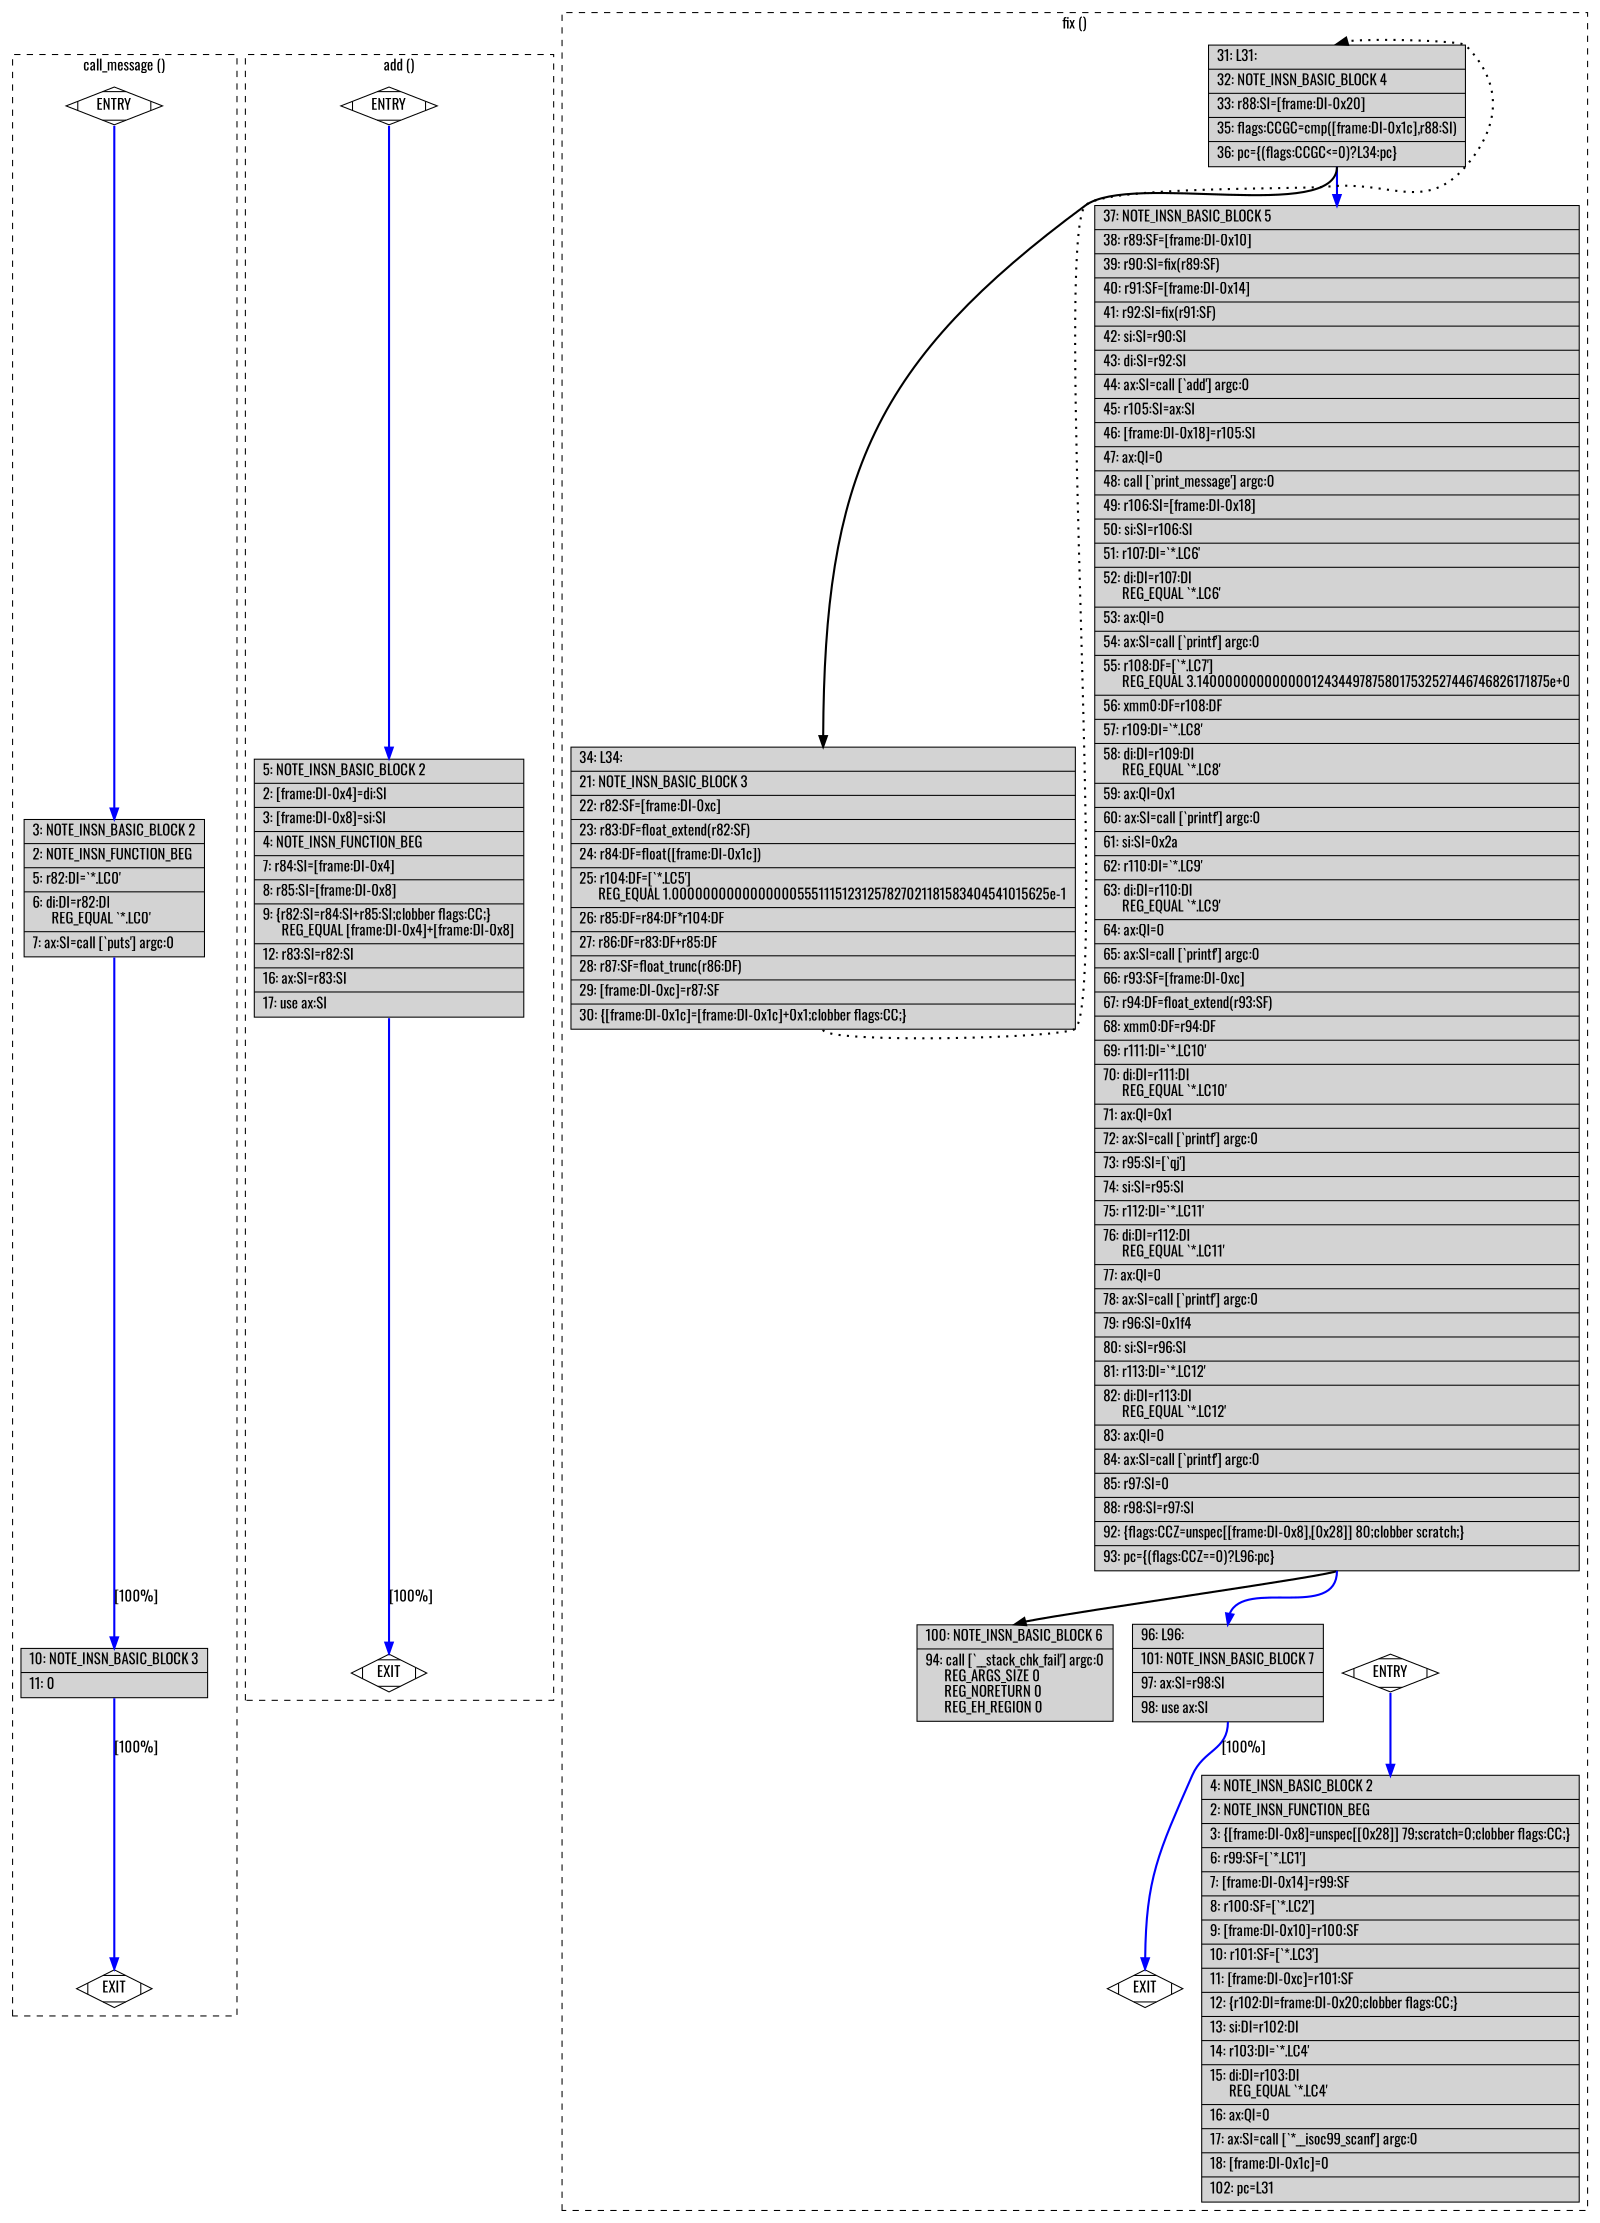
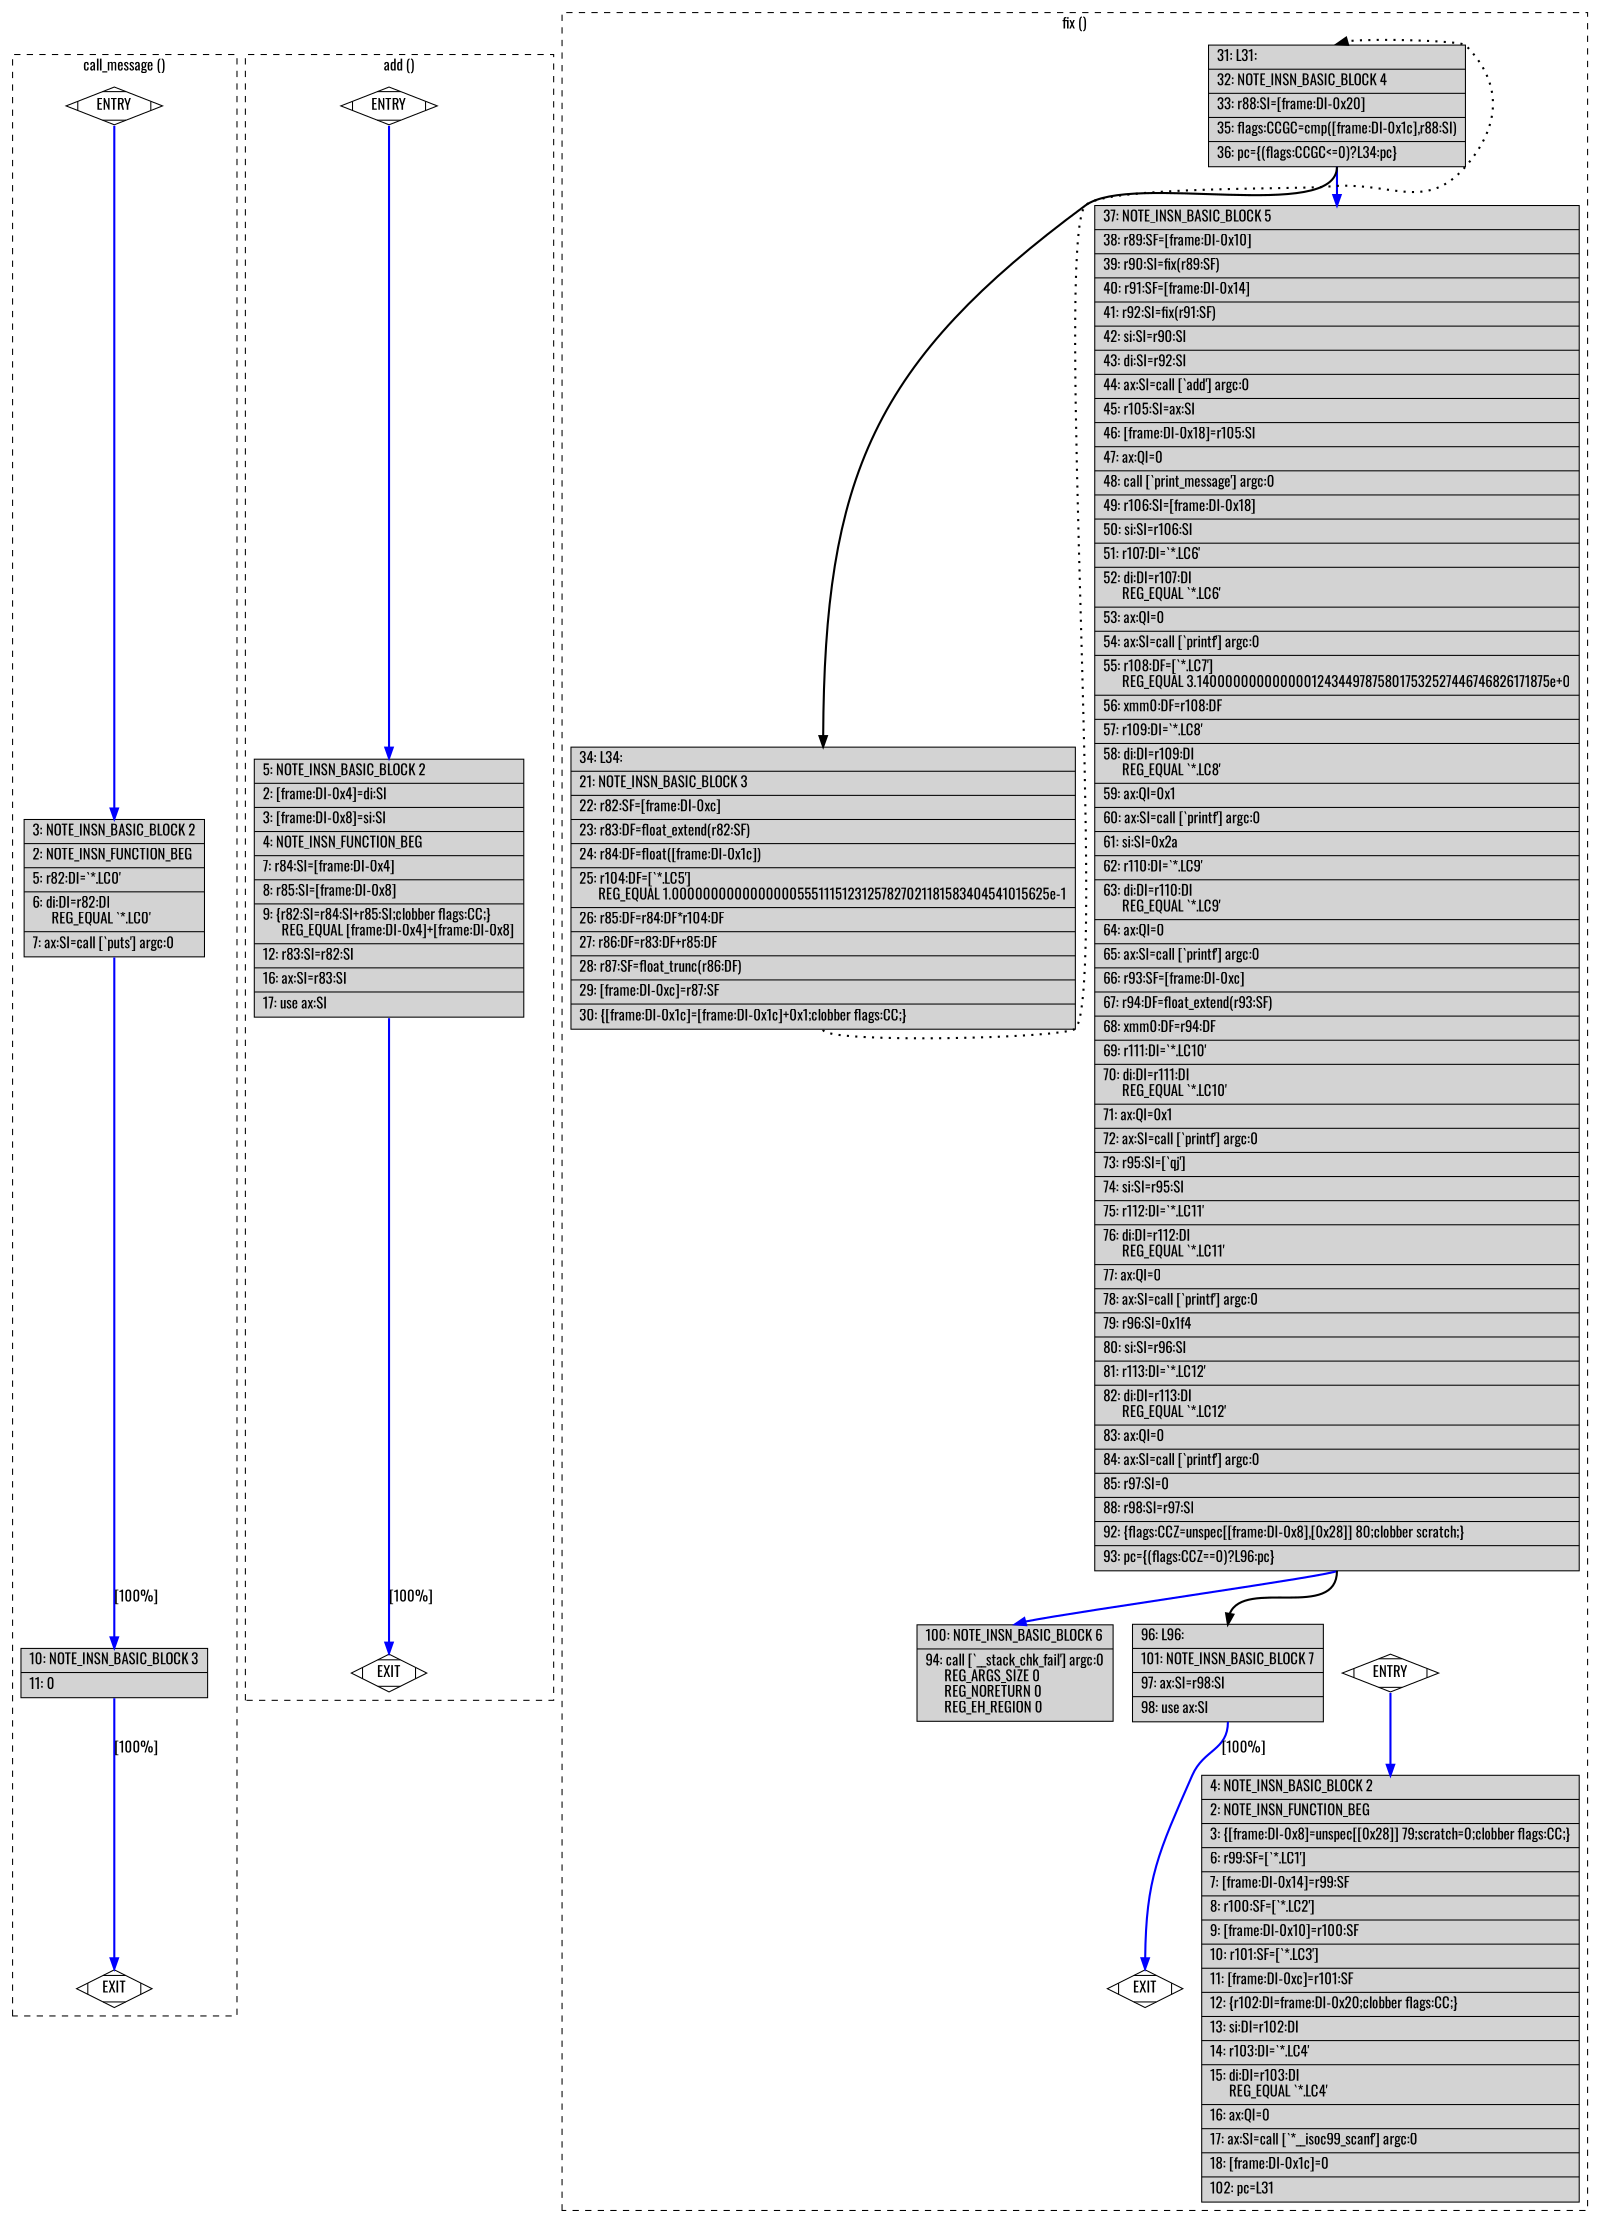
  digraph {
    fontname=Oswald
    node [fillcolor=lightgrey fontname=Oswald shape=record style=filled]
    edge [color=blue constraint=true fontname=Oswald headport=n style="solid,bold" tailport=s weight=100]
    n1 [fillcolor=white label=ENTRY shape=Mdiamond]
    n2 [label="{\ \ \ \ 3:\ NOTE_INSN_BASIC_BLOCK\ 2\l|\ \ \ \ 2:\ NOTE_INSN_FUNCTION_BEG\l|\ \ \ \ 5:\ r82:DI=`*.LC0'\l|\ \ \ \ 6:\ di:DI=r82:DI\l\ \ \ \ \ \ REG_EQUAL\ `*.LC0'\l|\ \ \ \ 7:\ ax:SI=call\ [`puts']\ argc:0\l}"]
    n3 [fillcolor=white label=EXIT shape=Mdiamond]
    n4 [label="{\ \ \ 10:\ NOTE_INSN_BASIC_BLOCK\ 3\l|\ \ \ 11:\ 0\l}"]
    n5 [fillcolor=white label=ENTRY shape=Mdiamond]
    n6 [label="{\ \ \ \ 5:\ NOTE_INSN_BASIC_BLOCK\ 2\l|\ \ \ \ 2:\ [frame:DI-0x4]=di:SI\l|\ \ \ \ 3:\ [frame:DI-0x8]=si:SI\l|\ \ \ \ 4:\ NOTE_INSN_FUNCTION_BEG\l|\ \ \ \ 7:\ r84:SI=[frame:DI-0x4]\l|\ \ \ \ 8:\ r85:SI=[frame:DI-0x8]\l|\ \ \ \ 9:\ \{r82:SI=r84:SI+r85:SI;clobber\ flags:CC;\}\l\ \ \ \ \ \ REG_EQUAL\ [frame:DI-0x4]+[frame:DI-0x8]\l|\ \ \ 12:\ r83:SI=r82:SI\l|\ \ \ 16:\ ax:SI=r83:SI\l|\ \ \ 17:\ use\ ax:SI\l}"]
    n7 [fillcolor=white label=EXIT shape=Mdiamond]
    n8 [fillcolor=white label=ENTRY shape=Mdiamond]
    n9 [label="{\ \ \ \ 4:\ NOTE_INSN_BASIC_BLOCK\ 2\l|\ \ \ \ 2:\ NOTE_INSN_FUNCTION_BEG\l|\ \ \ \ 3:\ \{[frame:DI-0x8]=unspec[[0x28]]\ 79;scratch=0;clobber\ flags:CC;\}\l|\ \ \ \ 6:\ r99:SF=[`*.LC1']\l|\ \ \ \ 7:\ [frame:DI-0x14]=r99:SF\l|\ \ \ \ 8:\ r100:SF=[`*.LC2']\l|\ \ \ \ 9:\ [frame:DI-0x10]=r100:SF\l|\ \ \ 10:\ r101:SF=[`*.LC3']\l|\ \ \ 11:\ [frame:DI-0xc]=r101:SF\l|\ \ \ 12:\ \{r102:DI=frame:DI-0x20;clobber\ flags:CC;\}\l|\ \ \ 13:\ si:DI=r102:DI\l|\ \ \ 14:\ r103:DI=`*.LC4'\l|\ \ \ 15:\ di:DI=r103:DI\l\ \ \ \ \ \ REG_EQUAL\ `*.LC4'\l|\ \ \ 16:\ ax:QI=0\l|\ \ \ 17:\ ax:SI=call\ [`*__isoc99_scanf']\ argc:0\l|\ \ \ 18:\ [frame:DI-0x1c]=0\l|\ \ 102:\ pc=L31\l}"]
    n10 [fillcolor=white label=EXIT shape=Mdiamond]
    n11 [label="{\ \ \ 31:\ L31:\l|\ \ \ 32:\ NOTE_INSN_BASIC_BLOCK\ 4\l|\ \ \ 33:\ r88:SI=[frame:DI-0x20]\l|\ \ \ 35:\ flags:CCGC=cmp([frame:DI-0x1c],r88:SI)\l|\ \ \ 36:\ pc=\{(flags:CCGC\<=0)?L34:pc\}\l}"]
    n12 [label="{\ \ \ 37:\ NOTE_INSN_BASIC_BLOCK\ 5\l|\ \ \ 38:\ r89:SF=[frame:DI-0x10]\l|\ \ \ 39:\ r90:SI=fix(r89:SF)\l|\ \ \ 40:\ r91:SF=[frame:DI-0x14]\l|\ \ \ 41:\ r92:SI=fix(r91:SF)\l|\ \ \ 42:\ si:SI=r90:SI\l|\ \ \ 43:\ di:SI=r92:SI\l|\ \ \ 44:\ ax:SI=call\ [`add']\ argc:0\l|\ \ \ 45:\ r105:SI=ax:SI\l|\ \ \ 46:\ [frame:DI-0x18]=r105:SI\l|\ \ \ 47:\ ax:QI=0\l|\ \ \ 48:\ call\ [`print_message']\ argc:0\l|\ \ \ 49:\ r106:SI=[frame:DI-0x18]\l|\ \ \ 50:\ si:SI=r106:SI\l|\ \ \ 51:\ r107:DI=`*.LC6'\l|\ \ \ 52:\ di:DI=r107:DI\l\ \ \ \ \ \ REG_EQUAL\ `*.LC6'\l|\ \ \ 53:\ ax:QI=0\l|\ \ \ 54:\ ax:SI=call\ [`printf']\ argc:0\l|\ \ \ 55:\ r108:DF=[`*.LC7']\l\ \ \ \ \ \ REG_EQUAL\ 3.140000000000000124344978758017532527446746826171875e+0\l|\ \ \ 56:\ xmm0:DF=r108:DF\l|\ \ \ 57:\ r109:DI=`*.LC8'\l|\ \ \ 58:\ di:DI=r109:DI\l\ \ \ \ \ \ REG_EQUAL\ `*.LC8'\l|\ \ \ 59:\ ax:QI=0x1\l|\ \ \ 60:\ ax:SI=call\ [`printf']\ argc:0\l|\ \ \ 61:\ si:SI=0x2a\l|\ \ \ 62:\ r110:DI=`*.LC9'\l|\ \ \ 63:\ di:DI=r110:DI\l\ \ \ \ \ \ REG_EQUAL\ `*.LC9'\l|\ \ \ 64:\ ax:QI=0\l|\ \ \ 65:\ ax:SI=call\ [`printf']\ argc:0\l|\ \ \ 66:\ r93:SF=[frame:DI-0xc]\l|\ \ \ 67:\ r94:DF=float_extend(r93:SF)\l|\ \ \ 68:\ xmm0:DF=r94:DF\l|\ \ \ 69:\ r111:DI=`*.LC10'\l|\ \ \ 70:\ di:DI=r111:DI\l\ \ \ \ \ \ REG_EQUAL\ `*.LC10'\l|\ \ \ 71:\ ax:QI=0x1\l|\ \ \ 72:\ ax:SI=call\ [`printf']\ argc:0\l|\ \ \ 73:\ r95:SI=[`qj']\l|\ \ \ 74:\ si:SI=r95:SI\l|\ \ \ 75:\ r112:DI=`*.LC11'\l|\ \ \ 76:\ di:DI=r112:DI\l\ \ \ \ \ \ REG_EQUAL\ `*.LC11'\l|\ \ \ 77:\ ax:QI=0\l|\ \ \ 78:\ ax:SI=call\ [`printf']\ argc:0\l|\ \ \ 79:\ r96:SI=0x1f4\l|\ \ \ 80:\ si:SI=r96:SI\l|\ \ \ 81:\ r113:DI=`*.LC12'\l|\ \ \ 82:\ di:DI=r113:DI\l\ \ \ \ \ \ REG_EQUAL\ `*.LC12'\l|\ \ \ 83:\ ax:QI=0\l|\ \ \ 84:\ ax:SI=call\ [`printf']\ argc:0\l|\ \ \ 85:\ r97:SI=0\l|\ \ \ 88:\ r98:SI=r97:SI\l|\ \ \ 92:\ \{flags:CCZ=unspec[[frame:DI-0x8],[0x28]]\ 80;clobber\ scratch;\}\l|\ \ \ 93:\ pc=\{(flags:CCZ==0)?L96:pc\}\l}"]
    n13 [label="{\ \ \ 34:\ L34:\l|\ \ \ 21:\ NOTE_INSN_BASIC_BLOCK\ 3\l|\ \ \ 22:\ r82:SF=[frame:DI-0xc]\l|\ \ \ 23:\ r83:DF=float_extend(r82:SF)\l|\ \ \ 24:\ r84:DF=float([frame:DI-0x1c])\l|\ \ \ 25:\ r104:DF=[`*.LC5']\l\ \ \ \ \ \ REG_EQUAL\ 1.000000000000000055511151231257827021181583404541015625e-1\l|\ \ \ 26:\ r85:DF=r84:DF*r104:DF\l|\ \ \ 27:\ r86:DF=r83:DF+r85:DF\l|\ \ \ 28:\ r87:SF=float_trunc(r86:DF)\l|\ \ \ 29:\ [frame:DI-0xc]=r87:SF\l|\ \ \ 30:\ \{[frame:DI-0x1c]=[frame:DI-0x1c]+0x1;clobber\ flags:CC;\}\l}"]
    n14 [label="{\ \ 100:\ NOTE_INSN_BASIC_BLOCK\ 6\l|\ \ \ 94:\ call\ [`__stack_chk_fail']\ argc:0\l\ \ \ \ \ \ REG_ARGS_SIZE\ 0\l\ \ \ \ \ \ REG_NORETURN\ 0\l\ \ \ \ \ \ REG_EH_REGION\ 0\l}"]
    n15 [label="{\ \ \ 96:\ L96:\l|\ \ 101:\ NOTE_INSN_BASIC_BLOCK\ 7\l|\ \ \ 97:\ ax:SI=r98:SI\l|\ \ \ 98:\ use\ ax:SI\l}"]
    subgraph cluster_1 {
      color=black
      label="call_message ()"
      style=dashed
      n1
      n2
      n3
      n4
    }
    subgraph cluster_2 {
      color=black
      label="add ()"
      style=dashed
      n5
      n6
      n7
    }
    subgraph cluster_3 {
      color=black
      label="fix ()"
      style=dashed
      n8
      n9
      n10
      n11
      n12
      n13
      n14
      n15
    }
    n1 -> n2
    n1 -> n3 [style=invis color="" weight=""]
    n2 -> n4 [label="[100%]"]
    n4 -> n3 [label="[100%]"]
    n5 -> n6
    n5 -> n7 [style=invis color="" weight=""]
    n6 -> n7 [label="[100%]"]
    n8 -> n9
    n8 -> n10 [style=invis color="" weight=""]
    n11 -> n12
    n11 -> n13 [color=black weight=10]
-   n12 -> n14 [color=black]
-   n12 -> n15 [weight=10]
+   n12 -> n14
+   n12 -> n15 [color=black weight=10]
    n13 -> n11 [color=black constraint=false style="dotted,bold" weight=10]
    n15 -> n10 [label="[100%]"]
  }
